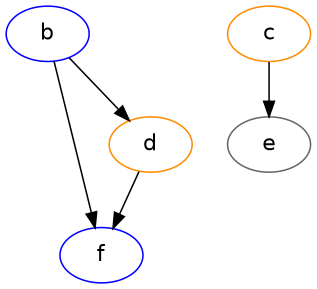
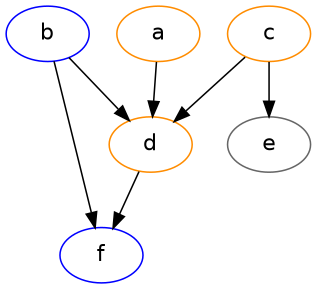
  digraph {
    fontname="DejaVu Sans"
    node [Weight=3 color=darkorange fontname="DejaVu Sans"]
    edge [Weight=4 fontname="DejaVu Sans"]
+   a [Weight=2]
    d
    f [color=blue]
    b [color=blue]
    c
    e [Weight=7 color=gray40]
+   a -> d [Weight=2]
    d -> f
    b -> d [Weight=5]
    b -> f
+   c -> d [Weight=1]
    c -> e [Weight=3]
  }
